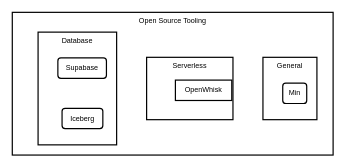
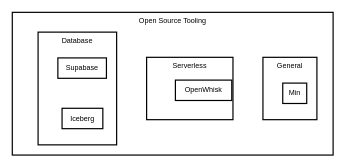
  <mxCell id="0" />
  <mxCell id="1" parent="0" />
  <mxCell id="2" value="Open Source Tooling" style="whiteSpace=wrap;strokeWidth=2;verticalAlign=top;" vertex="1" parent="1"><mxGeometry width="535" height="238" as="geometry" x="20" y="20" /></mxCell>
  <mxCell id="3" value="Database" style="whiteSpace=wrap;strokeWidth=2;verticalAlign=top;" vertex="1" parent="2"><mxGeometry x="43" y="33" width="131" height="188" as="geometry" /></mxCell>
- <mxCell id="4" value="Supabase" style="whiteSpace=wrap;strokeWidth=2;rounded=1;" vertex="1" parent="3"><mxGeometry x="33" y="43" width="81" height="34" as="geometry" /></mxCell>
- <mxCell id="5" value="Iceberg" style="whiteSpace=wrap;strokeWidth=2;rounded=1;" vertex="1" parent="3"><mxGeometry x="40" y="127" width="68" height="34" as="geometry" /></mxCell>
+ <mxCell id="4" value="Supabase" style="whiteSpace=wrap;strokeWidth=2;" vertex="1" parent="3"><mxGeometry x="33" y="43" width="81" height="34" as="geometry" /></mxCell>
+ <mxCell id="5" value="Iceberg" style="whiteSpace=wrap;strokeWidth=2;" vertex="1" parent="3"><mxGeometry x="40" y="127" width="68" height="34" as="geometry" /></mxCell>
  <mxCell id="6" value="Serverless" style="whiteSpace=wrap;strokeWidth=2;verticalAlign=top;" vertex="1" parent="2"><mxGeometry x="224" y="75" width="144" height="104" as="geometry" /></mxCell>
  <mxCell id="7" value="OpenWhisk" style="whiteSpace=wrap;strokeWidth=2;" vertex="1" parent="6"><mxGeometry x="48" y="38" width="94" height="34" as="geometry" /></mxCell>
  <mxCell id="8" value="General" style="whiteSpace=wrap;strokeWidth=2;verticalAlign=top;" vertex="1" parent="2"><mxGeometry x="418" y="75" width="90" height="104" as="geometry" /></mxCell>
- <mxCell id="9" value="Min" style="whiteSpace=wrap;strokeWidth=2;rounded=1;" vertex="1" parent="8"><mxGeometry x="33" y="43" width="40" height="34" as="geometry" /></mxCell>
+ <mxCell id="9" value="Min" style="whiteSpace=wrap;strokeWidth=2;" vertex="1" parent="8"><mxGeometry x="33" y="43" width="40" height="34" as="geometry" /></mxCell>
